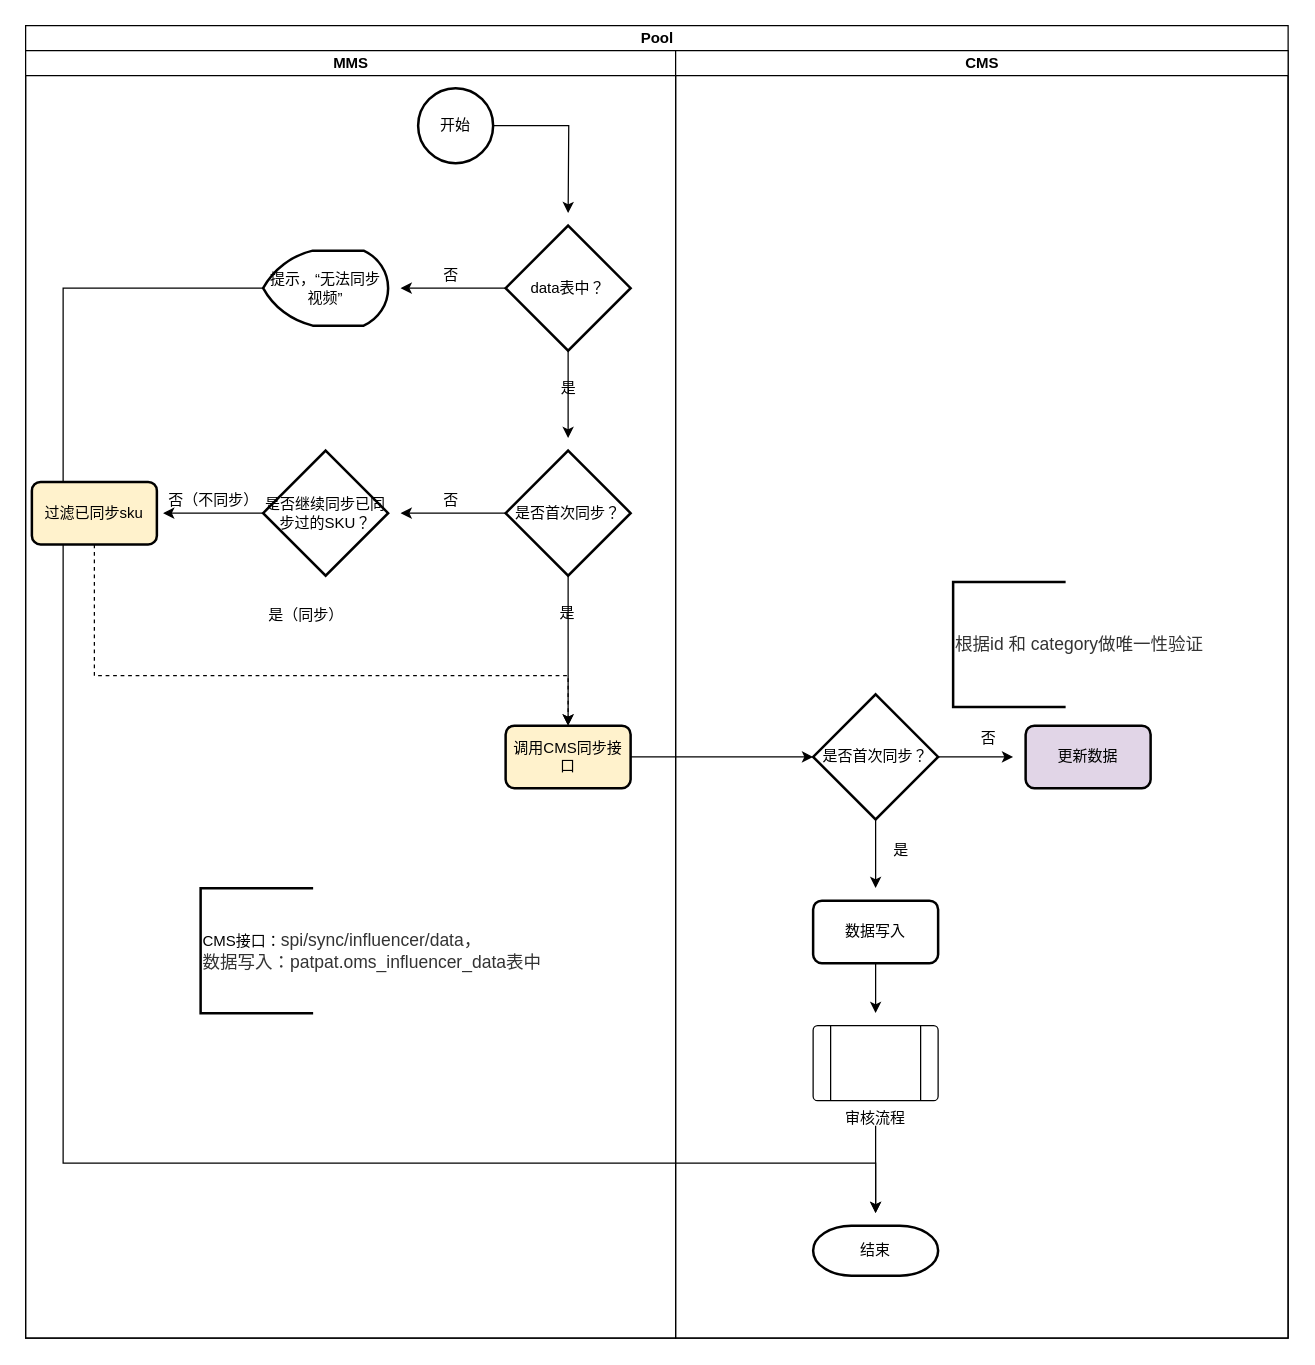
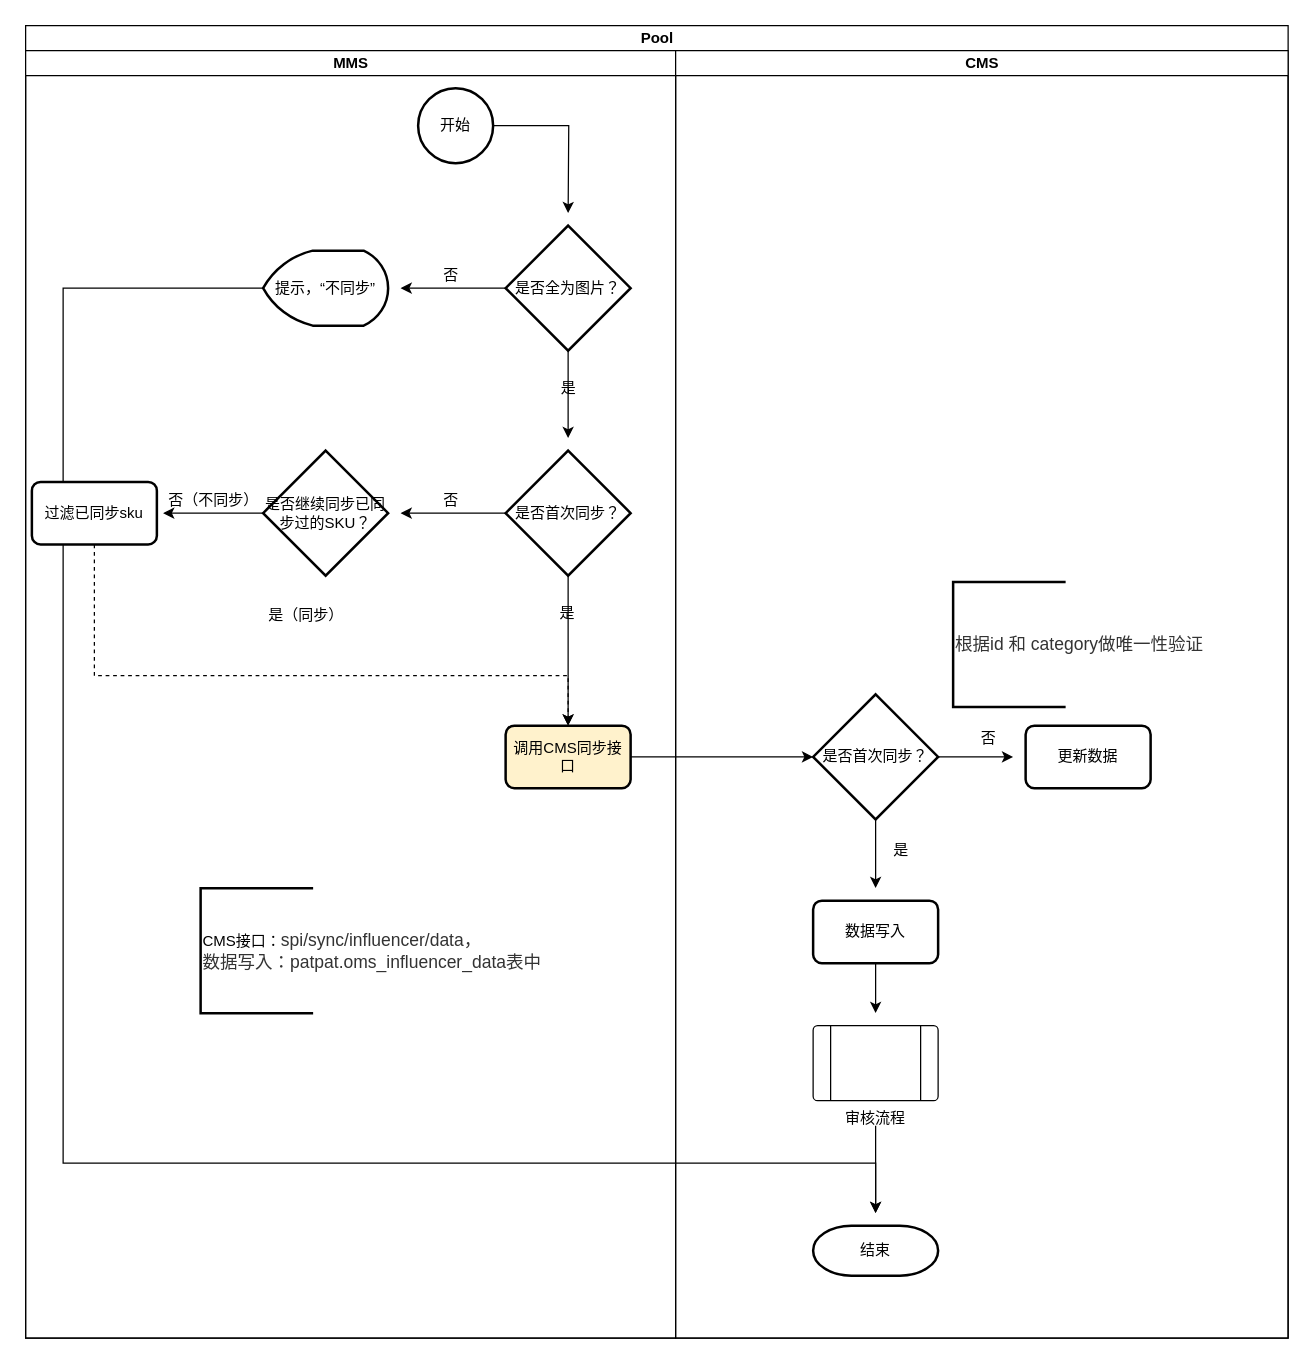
  <mxCell id="0" />
  <mxCell id="1" parent="0" />
  <mxCell id="2" style="edgeStyle=orthogonalEdgeStyle;rounded=0;orthogonalLoop=1;jettySize=auto;html=1;" edge="1" parent="1" source="3"><mxGeometry relative="1" as="geometry"><mxPoint x="454" y="170" as="targetPoint" /></mxGeometry></mxCell>
  <mxCell id="3" value="开始" style="strokeWidth=2;html=1;shape=mxgraph.flowchart.start_2;whiteSpace=wrap;" vertex="1" parent="1"><mxGeometry x="334" y="70" width="60" height="60" as="geometry" /></mxCell>
  <mxCell id="4" style="edgeStyle=orthogonalEdgeStyle;rounded=0;orthogonalLoop=1;jettySize=auto;html=1;" edge="1" parent="1" source="6"><mxGeometry relative="1" as="geometry"><mxPoint x="454" y="350" as="targetPoint" /></mxGeometry></mxCell>
  <mxCell id="5" style="edgeStyle=orthogonalEdgeStyle;rounded=0;orthogonalLoop=1;jettySize=auto;html=1;" edge="1" parent="1" source="6"><mxGeometry relative="1" as="geometry"><mxPoint x="320" y="230" as="targetPoint" /></mxGeometry></mxCell>
- <mxCell id="6" value="data表中？" style="strokeWidth=2;html=1;shape=mxgraph.flowchart.decision;whiteSpace=wrap;" vertex="1" parent="1"><mxGeometry x="404" y="180" width="100" height="100" as="geometry" /></mxCell>
+ <mxCell id="6" value="是否全为图片？" style="strokeWidth=2;html=1;shape=mxgraph.flowchart.decision;whiteSpace=wrap;" vertex="1" parent="1"><mxGeometry x="404" y="180" width="100" height="100" as="geometry" /></mxCell>
  <mxCell id="7" style="edgeStyle=orthogonalEdgeStyle;rounded=0;orthogonalLoop=1;jettySize=auto;html=1;" edge="1" parent="1" source="8"><mxGeometry relative="1" as="geometry"><mxPoint x="700" y="970" as="targetPoint" /><Array as="points"><mxPoint x="50" y="230" /><mxPoint x="50" y="930" /><mxPoint x="700" y="930" /></Array></mxGeometry></mxCell>
- <mxCell id="8" value="提示，“无法同步视频”" style="strokeWidth=2;html=1;shape=mxgraph.flowchart.display;whiteSpace=wrap;" vertex="1" parent="1"><mxGeometry x="210" y="200" width="100" height="60" as="geometry" /></mxCell>
+ <mxCell id="8" value="提示，“不同步”" style="strokeWidth=2;html=1;shape=mxgraph.flowchart.display;whiteSpace=wrap;" vertex="1" parent="1"><mxGeometry x="210" y="200" width="100" height="60" as="geometry" /></mxCell>
  <mxCell id="9" style="edgeStyle=orthogonalEdgeStyle;rounded=0;orthogonalLoop=1;jettySize=auto;html=1;" edge="1" parent="1" source="11"><mxGeometry relative="1" as="geometry"><mxPoint x="454" y="580" as="targetPoint" /></mxGeometry></mxCell>
  <mxCell id="10" style="edgeStyle=orthogonalEdgeStyle;rounded=0;orthogonalLoop=1;jettySize=auto;html=1;" edge="1" parent="1" source="11"><mxGeometry relative="1" as="geometry"><mxPoint x="320" y="410" as="targetPoint" /></mxGeometry></mxCell>
  <mxCell id="11" value="是否首次同步？" style="strokeWidth=2;html=1;shape=mxgraph.flowchart.decision;whiteSpace=wrap;" vertex="1" parent="1"><mxGeometry x="404" y="360" width="100" height="100" as="geometry" /></mxCell>
  <mxCell id="12" value="是" style="text;html=1;align=center;verticalAlign=middle;resizable=0;points=[];autosize=1;" vertex="1" parent="1"><mxGeometry x="439" y="300" width="30" height="20" as="geometry" /></mxCell>
  <mxCell id="13" style="edgeStyle=orthogonalEdgeStyle;rounded=0;orthogonalLoop=1;jettySize=auto;html=1;" edge="1" parent="1" source="14"><mxGeometry relative="1" as="geometry"><mxPoint x="130" y="410" as="targetPoint" /></mxGeometry></mxCell>
  <mxCell id="14" value="是否继续同步已同步过的SKU？" style="strokeWidth=2;html=1;shape=mxgraph.flowchart.decision;whiteSpace=wrap;" vertex="1" parent="1"><mxGeometry x="210" y="360" width="100" height="100" as="geometry" /></mxCell>
  <mxCell id="15" value="否" style="text;html=1;align=center;verticalAlign=middle;resizable=0;points=[];autosize=1;" vertex="1" parent="1"><mxGeometry x="345" y="210" width="30" height="20" as="geometry" /></mxCell>
  <mxCell id="16" value="是" style="text;html=1;align=center;verticalAlign=middle;resizable=0;points=[];autosize=1;" vertex="1" parent="1"><mxGeometry x="438" y="480" width="30" height="20" as="geometry" /></mxCell>
  <mxCell id="17" value="否" style="text;html=1;align=center;verticalAlign=middle;resizable=0;points=[];autosize=1;" vertex="1" parent="1"><mxGeometry x="345" y="390" width="30" height="20" as="geometry" /></mxCell>
  <mxCell id="18" style="edgeStyle=orthogonalEdgeStyle;rounded=0;orthogonalLoop=1;jettySize=auto;html=1;" edge="1" parent="1" source="26"><mxGeometry relative="1" as="geometry"><mxPoint x="650" y="605" as="targetPoint" /></mxGeometry></mxCell>
  <mxCell id="19" value="是（同步）" style="text;html=1;align=center;verticalAlign=middle;resizable=0;points=[];autosize=1;" vertex="1" parent="1"><mxGeometry x="204" y="482" width="80" height="20" as="geometry" /></mxCell>
  <mxCell id="20" value="否（不同步）" style="text;html=1;align=center;verticalAlign=middle;resizable=0;points=[];autosize=1;" vertex="1" parent="1"><mxGeometry x="125" y="390" width="90" height="20" as="geometry" /></mxCell>
  <mxCell id="21" style="edgeStyle=orthogonalEdgeStyle;rounded=0;orthogonalLoop=1;jettySize=auto;html=1;entryX=0.5;entryY=0;entryDx=0;entryDy=0;dashed=1;" edge="1" parent="1" source="22" target="26"><mxGeometry relative="1" as="geometry"><Array as="points"><mxPoint x="75" y="540" /><mxPoint x="454" y="540" /></Array></mxGeometry></mxCell>
- <mxCell id="22" value="过滤已同步sku" style="rounded=1;whiteSpace=wrap;html=1;absoluteArcSize=1;arcSize=14;strokeWidth=2;fillColor=#fff2cc;" vertex="1" parent="1"><mxGeometry x="25" y="385" width="100" height="50" as="geometry" /></mxCell>
+ <mxCell id="22" value="过滤已同步sku" style="rounded=1;whiteSpace=wrap;html=1;absoluteArcSize=1;arcSize=14;strokeWidth=2;" vertex="1" parent="1"><mxGeometry x="25" y="385" width="100" height="50" as="geometry" /></mxCell>
  <mxCell id="23" value="Pool" style="swimlane;html=1;childLayout=stackLayout;resizeParent=1;resizeParentMax=0;startSize=20;" vertex="1" parent="1"><mxGeometry x="20" y="20" width="1010" height="1050" as="geometry" /></mxCell>
  <mxCell id="24" value="MMS" style="swimlane;html=1;startSize=20;" vertex="1" parent="23"><mxGeometry y="20" width="520" height="1030" as="geometry" /></mxCell>
  <mxCell id="25" value="CMS接口：&lt;span style=&quot;color: rgb(51 , 51 , 51) ; font-family: &amp;#34;arial&amp;#34; , sans-serif ; font-size: 14px ; background-color: rgb(255 , 255 , 255)&quot;&gt;spi/sync/influencer/data，&lt;br&gt;数据写入：patpat.oms_influencer_data表中&lt;br&gt;&lt;/span&gt;" style="strokeWidth=2;html=1;shape=mxgraph.flowchart.annotation_1;align=left;pointerEvents=1;" vertex="1" parent="24"><mxGeometry x="140" y="670" width="90" height="100" as="geometry" /></mxCell>
  <mxCell id="26" value="调用CMS同步接口" style="rounded=1;whiteSpace=wrap;html=1;absoluteArcSize=1;arcSize=14;strokeWidth=2;fillColor=#fff2cc;" vertex="1" parent="24"><mxGeometry x="384" y="540" width="100" height="50" as="geometry" /></mxCell>
  <mxCell id="27" value="CMS" style="swimlane;html=1;startSize=20;" vertex="1" parent="23"><mxGeometry x="520" y="20" width="490" height="1030" as="geometry" /></mxCell>
  <mxCell id="28" value="是否首次同步？" style="strokeWidth=2;html=1;shape=mxgraph.flowchart.decision;whiteSpace=wrap;" vertex="1" parent="27"><mxGeometry x="110" y="515" width="100" height="100" as="geometry" /></mxCell>
  <mxCell id="29" value="&lt;span style=&quot;color: rgb(51 , 51 , 51) ; font-family: &amp;#34;arial&amp;#34; , sans-serif ; font-size: 14px ; background-color: rgb(255 , 255 , 255)&quot;&gt;根据id 和 category做唯一性验证&lt;br&gt;&lt;/span&gt;" style="strokeWidth=2;html=1;shape=mxgraph.flowchart.annotation_1;align=left;pointerEvents=1;" vertex="1" parent="27"><mxGeometry x="222" y="425" width="90" height="100" as="geometry" /></mxCell>
  <mxCell id="30" value="数据写入" style="rounded=1;whiteSpace=wrap;html=1;absoluteArcSize=1;arcSize=14;strokeWidth=2;" vertex="1" parent="27"><mxGeometry x="110" y="680" width="100" height="50" as="geometry" /></mxCell>
- <mxCell id="31" value="更新数据" style="rounded=1;whiteSpace=wrap;html=1;absoluteArcSize=1;arcSize=14;strokeWidth=2;fillColor=#e1d5e7;" vertex="1" parent="27"><mxGeometry x="280" y="540" width="100" height="50" as="geometry" /></mxCell>
+ <mxCell id="31" value="更新数据" style="rounded=1;whiteSpace=wrap;html=1;absoluteArcSize=1;arcSize=14;strokeWidth=2;" vertex="1" parent="27"><mxGeometry x="280" y="540" width="100" height="50" as="geometry" /></mxCell>
  <mxCell id="32" value="结束" style="strokeWidth=2;html=1;shape=mxgraph.flowchart.terminator;whiteSpace=wrap;" vertex="1" parent="27"><mxGeometry x="110" y="940" width="100" height="40" as="geometry" /></mxCell>
  <mxCell id="33" value="审核流程" style="verticalLabelPosition=bottom;verticalAlign=top;html=1;shape=process;whiteSpace=wrap;rounded=1;size=0.14;arcSize=6;" vertex="1" parent="27"><mxGeometry x="110" y="780" width="100" height="60" as="geometry" /></mxCell>
  <mxCell id="34" style="edgeStyle=orthogonalEdgeStyle;rounded=0;orthogonalLoop=1;jettySize=auto;html=1;" edge="1" parent="1" source="28"><mxGeometry relative="1" as="geometry"><mxPoint x="700" y="710" as="targetPoint" /></mxGeometry></mxCell>
  <mxCell id="35" value="是" style="text;html=1;align=center;verticalAlign=middle;resizable=0;points=[];autosize=1;" vertex="1" parent="1"><mxGeometry x="705" y="670" width="30" height="20" as="geometry" /></mxCell>
  <mxCell id="36" style="edgeStyle=orthogonalEdgeStyle;rounded=0;orthogonalLoop=1;jettySize=auto;html=1;" edge="1" parent="1" source="28"><mxGeometry relative="1" as="geometry"><mxPoint x="810" y="605" as="targetPoint" /></mxGeometry></mxCell>
  <mxCell id="37" value="否" style="text;html=1;align=center;verticalAlign=middle;resizable=0;points=[];autosize=1;" vertex="1" parent="1"><mxGeometry x="775" y="580" width="30" height="20" as="geometry" /></mxCell>
  <mxCell id="38" style="edgeStyle=orthogonalEdgeStyle;rounded=0;orthogonalLoop=1;jettySize=auto;html=1;" edge="1" parent="1"><mxGeometry relative="1" as="geometry"><mxPoint x="700" y="970" as="targetPoint" /><mxPoint x="700" y="900" as="sourcePoint" /></mxGeometry></mxCell>
  <mxCell id="39" style="edgeStyle=orthogonalEdgeStyle;rounded=0;orthogonalLoop=1;jettySize=auto;html=1;" edge="1" parent="1" source="30"><mxGeometry relative="1" as="geometry"><mxPoint x="700" y="810" as="targetPoint" /></mxGeometry></mxCell>
